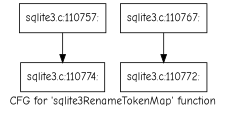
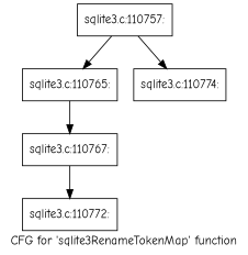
  digraph {
    fontname="Comic Neue"
    label="CFG for 'sqlite3RenameTokenMap' function"
    node [fontname="Comic Neue" shape=record]
    edge [fontname="Comic Neue"]
    n1 [label="{sqlite3.c:110757:}"]
+   n2 [label="{sqlite3.c:110765:}"]
    n3 [label="{sqlite3.c:110774:}"]
    n4 [label="{sqlite3.c:110767:}"]
    n5 [label="{sqlite3.c:110772:}"]
+   n1 -> n2
    n1 -> n3
+   n2 -> n4
    n4 -> n5
  }
